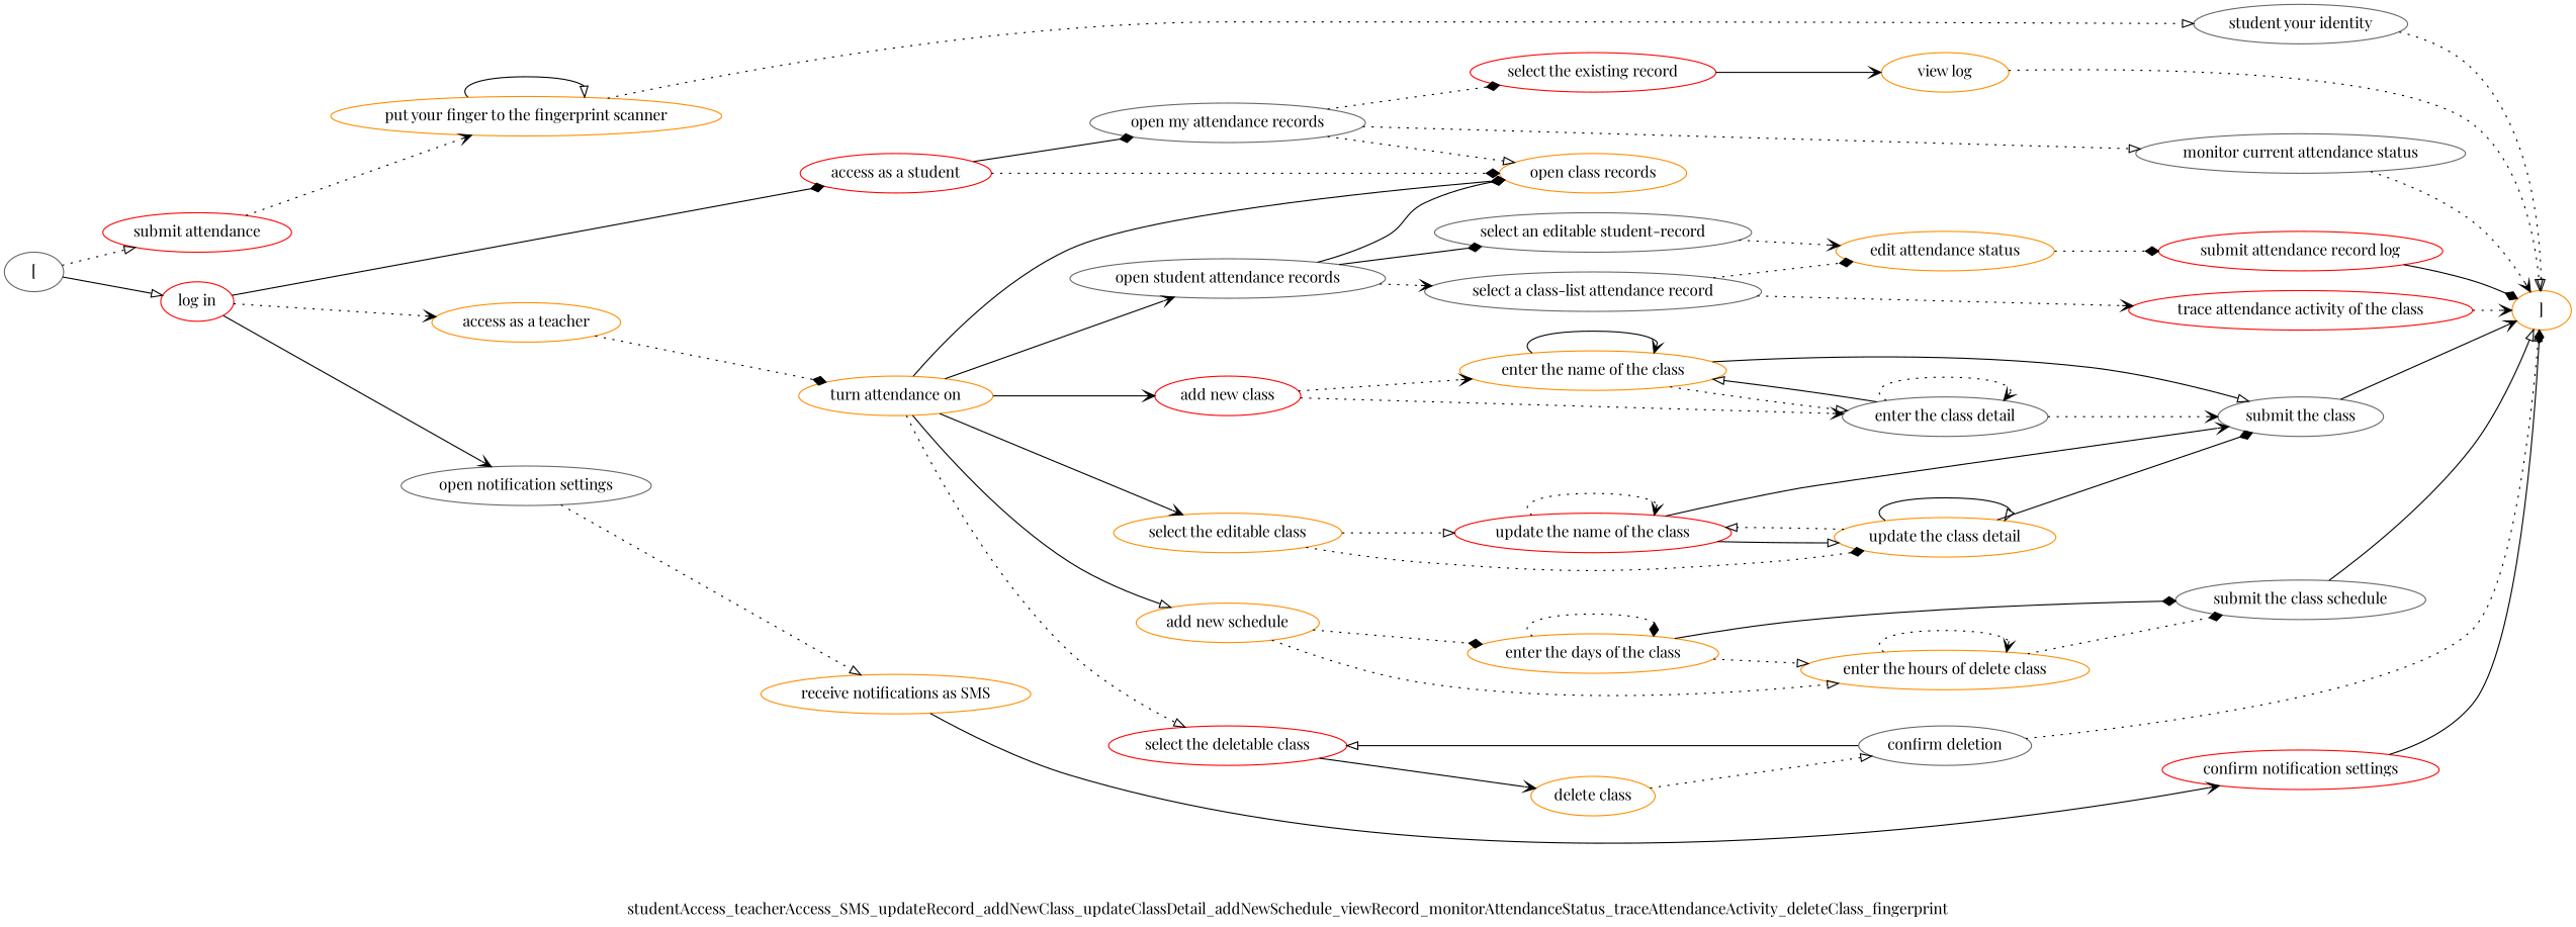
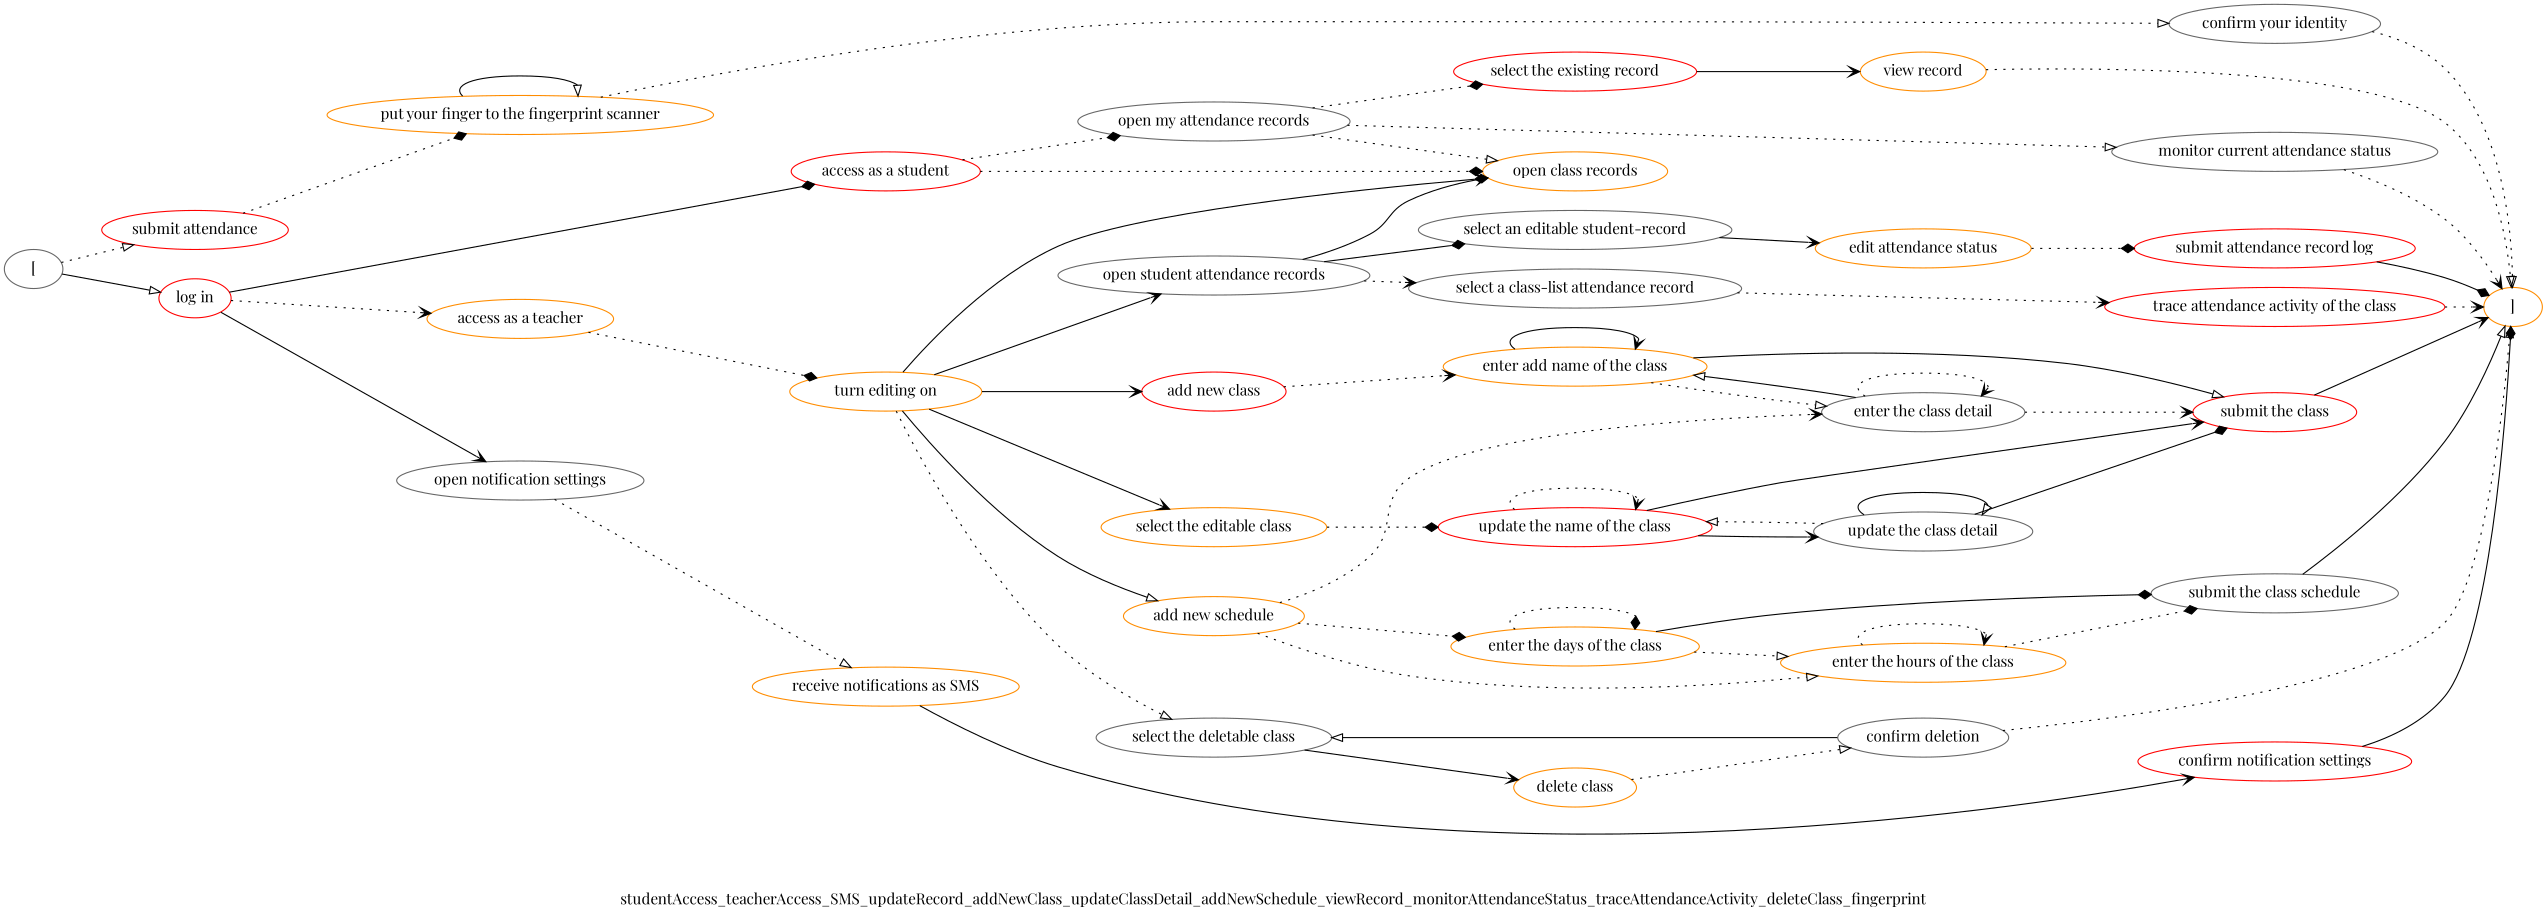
  digraph {
    fontname="Playfair Display"
    label=studentAccess_teacherAccess_SMS_updateRecord_addNewClass_updateClassDetail_addNewSchedule_viewRecord_monitorAttendanceStatus_traceAttendanceActivity_deleteClass_fingerprint
    rankdir=LR
    node [color=darkorange fontname="Playfair Display"]
    edge [arrowhead=vee fontname="Playfair Display" style=dotted]
    n1 [color=gray40 label="["]
    n2 [color=red label="submit attendance"]
    n3 [color=red label="log in"]
    n4 [label="put your finger to the fingerprint scanner"]
    n5 [color=gray40 label="open notification settings"]
    n6 [color=red label="access as a student"]
    n7 [label="access as a teacher"]
-   n8 [color=gray40 label="student your identity"]
+   n8 [color=gray40 label="confirm your identity"]
    n9 [label="]"]
    n10 [label="receive notifications as SMS"]
    n11 [color=gray40 label="open my attendance records"]
    n12 [label="open class records"]
-   n13 [label="turn attendance on"]
+   n13 [label="turn editing on"]
    n14 [color=red label="confirm notification settings"]
    n15 [color=red label="select the existing record"]
    n16 [color=gray40 label="monitor current attendance status"]
-   n17 [label="view log"]
+   n17 [label="view record"]
    n18 [color=gray40 label="open student attendance records"]
    n19 [color=red label="add new class"]
    n20 [label="select the editable class"]
    n21 [label="add new schedule"]
-   n22 [color=red label="select the deletable class"]
+   n22 [color=gray40 label="select the deletable class"]
    n23 [color=gray40 label="select a class-list attendance record"]
    n24 [color=gray40 label="select an editable student-record"]
-   n25 [label="enter the name of the class"]
+   n25 [label="enter add name of the class"]
    n26 [color=gray40 label="enter the class detail"]
    n27 [color=red label="update the name of the class"]
-   n28 [label="update the class detail"]
+   n28 [color=gray40 label="update the class detail"]
    n29 [label="enter the days of the class"]
-   n30 [label="enter the hours of delete class"]
+   n30 [label="enter the hours of the class"]
    n31 [label="delete class"]
    n32 [label="edit attendance status"]
    n33 [color=red label="trace attendance activity of the class"]
    n34 [color=red label="submit attendance record log"]
-   n35 [color=gray40 label="submit the class"]
+   n35 [color=red label="submit the class"]
    n36 [color=gray40 label="submit the class schedule"]
    n37 [color=gray40 label="confirm deletion"]
    n1 -> n2 [arrowhead=onormal]
    n1 -> n3 [arrowhead=onormal style=solid]
-   n2 -> n4
+   n2 -> n4 [arrowhead=diamond]
    n3 -> n5 [style=solid]
    n3 -> n6 [arrowhead=diamond style=solid]
    n3 -> n7
    n4 -> n4 [arrowhead=onormal style=solid]
    n4 -> n8 [arrowhead=onormal]
    n5 -> n10 [arrowhead=onormal]
-   n6 -> n11 [arrowhead=diamond style=solid]
+   n6 -> n11 [arrowhead=diamond]
    n6 -> n12 [arrowhead=diamond]
    n7 -> n13 [arrowhead=diamond]
    n8 -> n9 [arrowhead=onormal]
    n10 -> n14 [style=solid]
    n11 -> n12 [arrowhead=onormal]
    n11 -> n15 [arrowhead=diamond]
    n11 -> n16 [arrowhead=onormal]
    n13 -> n12 [arrowhead=diamond style=solid]
    n13 -> n18 [style=solid]
    n13 -> n19 [style=solid]
    n13 -> n20 [style=solid]
    n13 -> n21 [arrowhead=onormal style=solid]
    n13 -> n22 [arrowhead=onormal]
    n14 -> n9 [arrowhead=diamond style=solid]
    n15 -> n17 [style=solid]
    n16 -> n9
    n17 -> n9 [arrowhead=onormal]
-   n18 -> n12 [arrowhead=diamond style=solid]
+   n18 -> n12 [style=solid]
    n18 -> n23
    n18 -> n24 [arrowhead=diamond style=solid]
    n19 -> n25
-   n19 -> n26
-   n20 -> n27 [arrowhead=onormal]
-   n20 -> n28 [arrowhead=diamond]
+   n21 -> n26
+   n20 -> n27 [arrowhead=diamond]
    n21 -> n29 [arrowhead=diamond]
    n21 -> n30 [arrowhead=onormal]
    n22 -> n31 [style=solid]
-   n23 -> n32 [arrowhead=diamond]
    n23 -> n33
-   n24 -> n32
+   n24 -> n32 [style=solid]
    n25 -> n25 [style=solid]
    n25 -> n26 [arrowhead=onormal]
    n25 -> n35 [arrowhead=onormal style=solid]
    n26 -> n25 [arrowhead=onormal style=solid]
    n26 -> n26
    n26 -> n35
    n27 -> n27
-   n27 -> n28 [arrowhead=onormal style=solid]
+   n27 -> n28 [style=solid]
    n27 -> n35 [style=solid]
    n28 -> n27 [arrowhead=onormal]
    n28 -> n28 [arrowhead=onormal style=solid]
    n28 -> n35 [arrowhead=diamond style=solid]
    n29 -> n29 [arrowhead=diamond]
    n29 -> n30 [arrowhead=onormal]
    n29 -> n36 [arrowhead=diamond style=solid]
    n30 -> n30
    n30 -> n36 [arrowhead=diamond]
    n31 -> n37 [arrowhead=onormal]
    n32 -> n34 [arrowhead=diamond]
    n33 -> n9
    n34 -> n9 [arrowhead=diamond style=solid]
    n35 -> n9 [style=solid]
    n36 -> n9 [arrowhead=onormal style=solid]
    n37 -> n9 [arrowhead=onormal]
    n37 -> n22 [arrowhead=onormal style=solid]
  }
